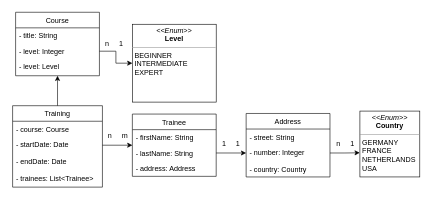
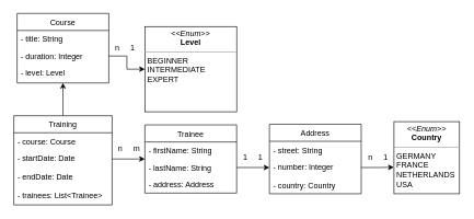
  <mxCell id="0" />
  <mxCell id="1" parent="0" />
  <mxCell id="2" value="Course" style="swimlane;fontStyle=0;childLayout=stackLayout;horizontal=1;startSize=26;fillColor=none;horizontalStack=0;resizeParent=1;resizeParentMax=0;resizeLast=0;collapsible=1;marginBottom=0;" vertex="1" parent="1"><mxGeometry x="25" y="20" width="140" height="106" as="geometry" /></mxCell>
  <mxCell id="3" value="- title: String" style="text;strokeColor=none;fillColor=none;align=left;verticalAlign=top;spacingLeft=4;spacingRight=4;overflow=hidden;rotatable=0;points=[[0,0.5],[1,0.5]];portConstraint=eastwest;" vertex="1" parent="2"><mxGeometry y="26" width="140" height="26" as="geometry" /></mxCell>
- <mxCell id="4" value="- level: Integer" style="text;strokeColor=none;fillColor=none;align=left;verticalAlign=top;spacingLeft=4;spacingRight=4;overflow=hidden;rotatable=0;points=[[0,0.5],[1,0.5]];portConstraint=eastwest;" vertex="1" parent="2"><mxGeometry y="52" width="140" height="26" as="geometry" /></mxCell>
+ <mxCell id="4" value="- duration: Integer" style="text;strokeColor=none;fillColor=none;align=left;verticalAlign=top;spacingLeft=4;spacingRight=4;overflow=hidden;rotatable=0;points=[[0,0.5],[1,0.5]];portConstraint=eastwest;" vertex="1" parent="2"><mxGeometry y="52" width="140" height="26" as="geometry" /></mxCell>
  <mxCell id="5" value="- level: Level" style="text;strokeColor=none;fillColor=none;align=left;verticalAlign=top;spacingLeft=4;spacingRight=4;overflow=hidden;rotatable=0;points=[[0,0.5],[1,0.5]];portConstraint=eastwest;" vertex="1" parent="2"><mxGeometry y="78" width="140" height="28" as="geometry" /></mxCell>
  <mxCell id="6" style="edgeStyle=orthogonalEdgeStyle;rounded=0;orthogonalLoop=1;jettySize=auto;html=1;" edge="1" parent="1" source="7" target="2"><mxGeometry relative="1" as="geometry" /></mxCell>
  <mxCell id="7" value="Training" style="swimlane;fontStyle=0;childLayout=stackLayout;horizontal=1;startSize=26;fillColor=none;horizontalStack=0;resizeParent=1;resizeParentMax=0;resizeLast=0;collapsible=1;marginBottom=0;" vertex="1" parent="1"><mxGeometry x="20" y="176" width="150" height="136" as="geometry"><mxRectangle x="170" y="420" width="80" height="26" as="alternateBounds" /></mxGeometry></mxCell>
  <mxCell id="8" value="- course: Course" style="text;strokeColor=none;fillColor=none;align=left;verticalAlign=top;spacingLeft=4;spacingRight=4;overflow=hidden;rotatable=0;points=[[0,0.5],[1,0.5]];portConstraint=eastwest;" vertex="1" parent="7"><mxGeometry y="26" width="150" height="26" as="geometry" /></mxCell>
  <mxCell id="9" value="- startDate: Date" style="text;strokeColor=none;fillColor=none;align=left;verticalAlign=top;spacingLeft=4;spacingRight=4;overflow=hidden;rotatable=0;points=[[0,0.5],[1,0.5]];portConstraint=eastwest;" vertex="1" parent="7"><mxGeometry y="52" width="150" height="28" as="geometry" /></mxCell>
  <mxCell id="10" value="- endDate: Date" style="text;strokeColor=none;fillColor=none;align=left;verticalAlign=top;spacingLeft=4;spacingRight=4;overflow=hidden;rotatable=0;points=[[0,0.5],[1,0.5]];portConstraint=eastwest;" vertex="1" parent="7"><mxGeometry y="80" width="150" height="28" as="geometry" /></mxCell>
  <mxCell id="11" value="- trainees: List&lt;Trainee&gt;" style="text;strokeColor=none;fillColor=none;align=left;verticalAlign=top;spacingLeft=4;spacingRight=4;overflow=hidden;rotatable=0;points=[[0,0.5],[1,0.5]];portConstraint=eastwest;" vertex="1" parent="7"><mxGeometry y="108" width="150" height="28" as="geometry" /></mxCell>
  <mxCell id="12" value="Trainee" style="swimlane;fontStyle=0;childLayout=stackLayout;horizontal=1;startSize=26;fillColor=none;horizontalStack=0;resizeParent=1;resizeParentMax=0;resizeLast=0;collapsible=1;marginBottom=0;" vertex="1" parent="1"><mxGeometry x="220" y="190" width="140" height="104" as="geometry" /></mxCell>
  <mxCell id="13" value="- firstName: String" style="text;strokeColor=none;fillColor=none;align=left;verticalAlign=top;spacingLeft=4;spacingRight=4;overflow=hidden;rotatable=0;points=[[0,0.5],[1,0.5]];portConstraint=eastwest;" vertex="1" parent="12"><mxGeometry y="26" width="140" height="26" as="geometry" /></mxCell>
  <mxCell id="14" value="- lastName: String" style="text;strokeColor=none;fillColor=none;align=left;verticalAlign=top;spacingLeft=4;spacingRight=4;overflow=hidden;rotatable=0;points=[[0,0.5],[1,0.5]];portConstraint=eastwest;" vertex="1" parent="12"><mxGeometry y="52" width="140" height="26" as="geometry" /></mxCell>
  <mxCell id="15" value="- address: Address" style="text;strokeColor=none;fillColor=none;align=left;verticalAlign=top;spacingLeft=4;spacingRight=4;overflow=hidden;rotatable=0;points=[[0,0.5],[1,0.5]];portConstraint=eastwest;" vertex="1" parent="12"><mxGeometry y="78" width="140" height="26" as="geometry" /></mxCell>
  <mxCell id="16" value="Address" style="swimlane;fontStyle=0;childLayout=stackLayout;horizontal=1;startSize=26;fillColor=none;horizontalStack=0;resizeParent=1;resizeParentMax=0;resizeLast=0;collapsible=1;marginBottom=0;" vertex="1" parent="1"><mxGeometry x="410" y="189" width="140" height="106" as="geometry" /></mxCell>
  <mxCell id="17" value="- street: String" style="text;strokeColor=none;fillColor=none;align=left;verticalAlign=top;spacingLeft=4;spacingRight=4;overflow=hidden;rotatable=0;points=[[0,0.5],[1,0.5]];portConstraint=eastwest;" vertex="1" parent="16"><mxGeometry y="26" width="140" height="26" as="geometry" /></mxCell>
  <mxCell id="18" value="- number: Integer" style="text;strokeColor=none;fillColor=none;align=left;verticalAlign=top;spacingLeft=4;spacingRight=4;overflow=hidden;rotatable=0;points=[[0,0.5],[1,0.5]];portConstraint=eastwest;" vertex="1" parent="16"><mxGeometry y="52" width="140" height="28" as="geometry" /></mxCell>
  <mxCell id="19" value="- country: Country" style="text;strokeColor=none;fillColor=none;align=left;verticalAlign=top;spacingLeft=4;spacingRight=4;overflow=hidden;rotatable=0;points=[[0,0.5],[1,0.5]];portConstraint=eastwest;" vertex="1" parent="16"><mxGeometry y="80" width="140" height="26" as="geometry" /></mxCell>
  <mxCell id="20" value="&lt;p style=&quot;margin: 0px ; margin-top: 4px ; text-align: center&quot;&gt;&lt;i&gt;&amp;lt;&amp;lt;Enum&amp;gt;&amp;gt;&lt;/i&gt;&lt;br&gt;&lt;b&gt;Country&lt;/b&gt;&lt;/p&gt;&lt;hr size=&quot;1&quot;&gt;&lt;p style=&quot;margin: 0px ; margin-left: 4px&quot;&gt;GERMANY&lt;br&gt;FRANCE&lt;br&gt;NETHERLANDS&lt;br&gt;USA&lt;/p&gt;" style="verticalAlign=top;align=left;overflow=fill;fontSize=12;fontFamily=Helvetica;html=1;" vertex="1" parent="1"><mxGeometry x="600" y="185" width="100" height="110" as="geometry" /></mxCell>
  <mxCell id="21" value="&lt;p style=&quot;margin: 0px ; margin-top: 4px ; text-align: center&quot;&gt;&lt;i&gt;&amp;lt;&amp;lt;Enum&amp;gt;&amp;gt;&lt;/i&gt;&lt;br&gt;&lt;b&gt;Level&lt;/b&gt;&lt;/p&gt;&lt;hr size=&quot;1&quot;&gt;&lt;p style=&quot;margin: 0px ; margin-left: 4px&quot;&gt;BEGINNER&lt;br&gt;INTERMEDIATE&lt;br&gt;EXPERT&lt;br&gt;&lt;/p&gt;" style="verticalAlign=top;align=left;overflow=fill;fontSize=12;fontFamily=Helvetica;html=1;" vertex="1" parent="1"><mxGeometry x="220" y="40" width="140" height="130" as="geometry" /></mxCell>
  <mxCell id="22" style="edgeStyle=orthogonalEdgeStyle;rounded=0;orthogonalLoop=1;jettySize=auto;html=1;" edge="1" parent="1" source="9" target="12"><mxGeometry relative="1" as="geometry" /></mxCell>
  <mxCell id="23" style="edgeStyle=orthogonalEdgeStyle;rounded=0;orthogonalLoop=1;jettySize=auto;html=1;entryX=-0.003;entryY=0.633;entryDx=0;entryDy=0;entryPerimeter=0;" edge="1" parent="1" source="18" target="20"><mxGeometry relative="1" as="geometry" /></mxCell>
  <mxCell id="24" style="edgeStyle=orthogonalEdgeStyle;rounded=0;orthogonalLoop=1;jettySize=auto;html=1;entryX=0;entryY=0.5;entryDx=0;entryDy=0;" edge="1" parent="1" source="14" target="18"><mxGeometry relative="1" as="geometry" /></mxCell>
  <mxCell id="25" style="edgeStyle=orthogonalEdgeStyle;rounded=0;orthogonalLoop=1;jettySize=auto;html=1;entryX=0;entryY=0.5;entryDx=0;entryDy=0;" edge="1" parent="1" source="4" target="21"><mxGeometry relative="1" as="geometry" /></mxCell>
  <mxCell id="26" value="n&amp;nbsp; &amp;nbsp; &amp;nbsp;1" style="text;html=1;strokeColor=none;fillColor=none;align=center;verticalAlign=middle;whiteSpace=wrap;rounded=0;" vertex="1" parent="1"><mxGeometry x="170" y="63" width="40" height="20" as="geometry" /></mxCell>
  <mxCell id="27" value="n&amp;nbsp; &amp;nbsp; &amp;nbsp;m" style="text;html=1;strokeColor=none;fillColor=none;align=center;verticalAlign=middle;whiteSpace=wrap;rounded=0;" vertex="1" parent="1"><mxGeometry x="176" y="216" width="40" height="20" as="geometry" /></mxCell>
  <mxCell id="28" value="1&amp;nbsp; &amp;nbsp; &amp;nbsp;1" style="text;html=1;strokeColor=none;fillColor=none;align=center;verticalAlign=middle;whiteSpace=wrap;rounded=0;" vertex="1" parent="1"><mxGeometry x="365" y="230" width="40" height="20" as="geometry" /></mxCell>
  <mxCell id="29" value="n&amp;nbsp; &amp;nbsp; &amp;nbsp;1" style="text;html=1;strokeColor=none;fillColor=none;align=center;verticalAlign=middle;whiteSpace=wrap;rounded=0;" vertex="1" parent="1"><mxGeometry x="556" y="230" width="40" height="20" as="geometry" /></mxCell>
